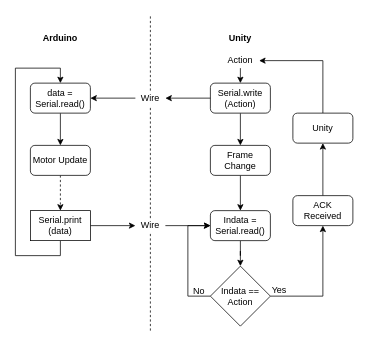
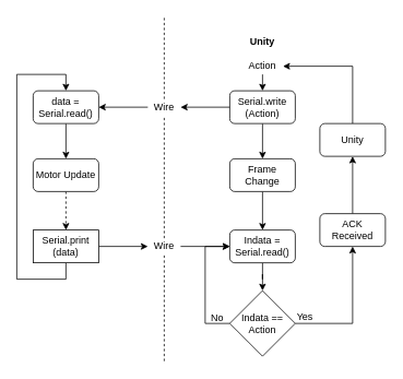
  <mxCell id="0" />
  <mxCell id="1" parent="0" />
  <mxCell id="2" value="" style="endArrow=none;dashed=1;html=1;" edge="1" parent="1" source="11"><mxGeometry width="50" height="50" relative="1" as="geometry"><mxPoint x="200" y="360" as="sourcePoint" /><mxPoint x="200" y="20" as="targetPoint" /></mxGeometry></mxCell>
- <mxCell id="3" value="&lt;b&gt;Arduino&lt;/b&gt;" style="text;html=1;strokeColor=none;fillColor=none;align=center;verticalAlign=middle;whiteSpace=wrap;rounded=0;" vertex="1" parent="1"><mxGeometry x="60" y="40" width="40" height="20" as="geometry" /></mxCell>
  <mxCell id="4" value="&lt;b&gt;Unity&lt;/b&gt;" style="text;html=1;strokeColor=none;fillColor=none;align=center;verticalAlign=middle;whiteSpace=wrap;rounded=0;" vertex="1" parent="1"><mxGeometry x="300" y="40" width="40" height="20" as="geometry" /></mxCell>
  <mxCell id="5" style="edgeStyle=orthogonalEdgeStyle;rounded=0;orthogonalLoop=1;jettySize=auto;html=1;entryX=1;entryY=0.5;entryDx=0;entryDy=0;entryPerimeter=0;" edge="1" parent="1" source="11" target="35"><mxGeometry relative="1" as="geometry"><mxPoint x="120" y="130" as="targetPoint" /></mxGeometry></mxCell>
  <mxCell id="6" style="edgeStyle=orthogonalEdgeStyle;rounded=0;orthogonalLoop=1;jettySize=auto;html=1;entryX=0.5;entryY=0;entryDx=0;entryDy=0;" edge="1" parent="1" source="7" target="29"><mxGeometry relative="1" as="geometry" /></mxCell>
  <mxCell id="7" value="Serial.write (Action)" style="rounded=1;whiteSpace=wrap;html=1;" vertex="1" parent="1"><mxGeometry x="280" y="110" width="80" height="40" as="geometry" /></mxCell>
  <mxCell id="8" style="edgeStyle=orthogonalEdgeStyle;rounded=0;orthogonalLoop=1;jettySize=auto;html=1;exitX=0.5;exitY=1;exitDx=0;exitDy=0;entryX=0.5;entryY=0;entryDx=0;entryDy=0;" edge="1" parent="1" source="9" target="7"><mxGeometry relative="1" as="geometry" /></mxCell>
  <mxCell id="9" value="Action" style="text;html=1;strokeColor=none;fillColor=none;align=center;verticalAlign=middle;whiteSpace=wrap;rounded=0;" vertex="1" parent="1"><mxGeometry x="295" y="70" width="50" height="20" as="geometry" /></mxCell>
  <mxCell id="10" style="edgeStyle=orthogonalEdgeStyle;rounded=0;orthogonalLoop=1;jettySize=auto;html=1;entryX=1;entryY=0.5;entryDx=0;entryDy=0;" edge="1" parent="1" source="7" target="11"><mxGeometry relative="1" as="geometry"><mxPoint x="280" y="130" as="sourcePoint" /><mxPoint x="120" y="130" as="targetPoint" /></mxGeometry></mxCell>
  <mxCell id="11" value="Wire" style="text;html=1;strokeColor=none;fillColor=none;align=center;verticalAlign=middle;whiteSpace=wrap;rounded=0;" vertex="1" parent="1"><mxGeometry x="180" y="120" width="40" height="20" as="geometry" /></mxCell>
  <mxCell id="12" value="" style="endArrow=none;dashed=1;html=1;" edge="1" parent="1" source="30" target="11"><mxGeometry width="50" height="50" relative="1" as="geometry"><mxPoint x="200" y="360" as="sourcePoint" /><mxPoint x="200" y="20" as="targetPoint" /></mxGeometry></mxCell>
  <mxCell id="13" style="edgeStyle=orthogonalEdgeStyle;rounded=0;orthogonalLoop=1;jettySize=auto;html=1;entryX=0;entryY=0.5;entryDx=0;entryDy=0;" edge="1" parent="1" source="15" target="30"><mxGeometry relative="1" as="geometry" /></mxCell>
  <mxCell id="14" style="edgeStyle=orthogonalEdgeStyle;rounded=0;orthogonalLoop=1;jettySize=auto;html=1;entryX=0.5;entryY=0;entryDx=0;entryDy=0;" edge="1" parent="1" source="15" target="35"><mxGeometry relative="1" as="geometry"><Array as="points"><mxPoint x="80" y="340" /><mxPoint x="20" y="340" /><mxPoint x="20" y="90" /><mxPoint x="80" y="90" /></Array></mxGeometry></mxCell>
  <mxCell id="15" value="Serial.print (data)" style="whiteSpace=wrap;html=1;rounded=0;" vertex="1" parent="1"><mxGeometry x="40" y="280" width="80" height="40" as="geometry" /></mxCell>
  <mxCell id="16" style="edgeStyle=orthogonalEdgeStyle;rounded=0;orthogonalLoop=1;jettySize=auto;html=1;entryX=0.5;entryY=0;entryDx=0;entryDy=0;" edge="1" parent="1" source="17" target="21"><mxGeometry relative="1" as="geometry"><mxPoint x="320" y="350" as="targetPoint" /></mxGeometry></mxCell>
  <mxCell id="17" value="Indata = Serial.read()" style="rounded=1;whiteSpace=wrap;html=1;" vertex="1" parent="1"><mxGeometry x="280" y="280" width="80" height="40" as="geometry" /></mxCell>
  <mxCell id="18" style="edgeStyle=orthogonalEdgeStyle;rounded=0;orthogonalLoop=1;jettySize=auto;html=1;entryX=0;entryY=0.5;entryDx=0;entryDy=0;" edge="1" parent="1" source="30" target="17"><mxGeometry relative="1" as="geometry" /></mxCell>
  <mxCell id="19" style="edgeStyle=orthogonalEdgeStyle;rounded=0;orthogonalLoop=1;jettySize=auto;html=1;entryX=0;entryY=0.5;entryDx=0;entryDy=0;exitX=0;exitY=0.5;exitDx=0;exitDy=0;" edge="1" parent="1" source="21" target="17"><mxGeometry relative="1" as="geometry"><mxPoint x="250" y="300" as="targetPoint" /><Array as="points"><mxPoint x="250" y="394" /><mxPoint x="250" y="300" /></Array></mxGeometry></mxCell>
  <mxCell id="20" style="edgeStyle=orthogonalEdgeStyle;rounded=0;orthogonalLoop=1;jettySize=auto;html=1;exitX=1;exitY=0.5;exitDx=0;exitDy=0;entryX=0.5;entryY=1;entryDx=0;entryDy=0;" edge="1" parent="1" source="21" target="23"><mxGeometry relative="1" as="geometry"><mxPoint x="430" y="330" as="targetPoint" /></mxGeometry></mxCell>
  <mxCell id="21" value="Indata == Action" style="rhombus;whiteSpace=wrap;html=1;" vertex="1" parent="1"><mxGeometry x="280" y="354" width="80" height="80" as="geometry" /></mxCell>
  <mxCell id="22" style="edgeStyle=orthogonalEdgeStyle;rounded=0;orthogonalLoop=1;jettySize=auto;html=1;entryX=0.5;entryY=1;entryDx=0;entryDy=0;" edge="1" parent="1" source="23" target="27"><mxGeometry relative="1" as="geometry" /></mxCell>
  <mxCell id="23" value="ACK Received" style="rounded=1;whiteSpace=wrap;html=1;" vertex="1" parent="1"><mxGeometry x="390" y="260" width="80" height="40" as="geometry" /></mxCell>
  <mxCell id="24" value="No" style="text;html=1;strokeColor=none;fillColor=none;align=center;verticalAlign=middle;whiteSpace=wrap;rounded=0;" vertex="1" parent="1"><mxGeometry x="245" y="378" width="40" height="20" as="geometry" /></mxCell>
  <mxCell id="25" value="Yes" style="text;html=1;strokeColor=none;fillColor=none;align=center;verticalAlign=middle;whiteSpace=wrap;rounded=0;" vertex="1" parent="1"><mxGeometry x="352" y="376" width="40" height="20" as="geometry" /></mxCell>
  <mxCell id="26" style="edgeStyle=orthogonalEdgeStyle;rounded=0;orthogonalLoop=1;jettySize=auto;html=1;entryX=1;entryY=0.5;entryDx=0;entryDy=0;" edge="1" parent="1" source="27" target="9"><mxGeometry relative="1" as="geometry"><Array as="points"><mxPoint x="430" y="80" /></Array></mxGeometry></mxCell>
  <mxCell id="27" value="Unity" style="rounded=1;whiteSpace=wrap;html=1;" vertex="1" parent="1"><mxGeometry x="390" y="150" width="80" height="40" as="geometry" /></mxCell>
  <mxCell id="28" style="edgeStyle=orthogonalEdgeStyle;rounded=0;orthogonalLoop=1;jettySize=auto;html=1;entryX=0.5;entryY=0;entryDx=0;entryDy=0;" edge="1" parent="1" source="29" target="17"><mxGeometry relative="1" as="geometry" /></mxCell>
  <mxCell id="29" value="Frame Change" style="rounded=1;whiteSpace=wrap;html=1;" vertex="1" parent="1"><mxGeometry x="280" y="193" width="80" height="40" as="geometry" /></mxCell>
  <mxCell id="30" value="Wire" style="text;html=1;strokeColor=none;fillColor=none;align=center;verticalAlign=middle;whiteSpace=wrap;rounded=0;" vertex="1" parent="1"><mxGeometry x="180" y="290" width="40" height="20" as="geometry" /></mxCell>
  <mxCell id="31" value="" style="endArrow=none;dashed=1;html=1;" edge="1" parent="1" target="30"><mxGeometry width="50" height="50" relative="1" as="geometry"><mxPoint x="200" y="440" as="sourcePoint" /><mxPoint x="200" y="140" as="targetPoint" /></mxGeometry></mxCell>
  <mxCell id="32" style="edgeStyle=orthogonalEdgeStyle;rounded=0;orthogonalLoop=1;jettySize=auto;html=1;entryX=0.5;entryY=0;entryDx=0;entryDy=0;dashed=1;" edge="1" parent="1" source="33" target="15"><mxGeometry relative="1" as="geometry" /></mxCell>
  <mxCell id="33" value="Motor Update" style="rounded=1;whiteSpace=wrap;html=1;" vertex="1" parent="1"><mxGeometry x="40" y="193" width="80" height="40" as="geometry" /></mxCell>
  <mxCell id="34" style="edgeStyle=orthogonalEdgeStyle;rounded=0;orthogonalLoop=1;jettySize=auto;html=1;entryX=0.5;entryY=0;entryDx=0;entryDy=0;" edge="1" parent="1" source="35" target="33"><mxGeometry relative="1" as="geometry" /></mxCell>
  <mxCell id="35" value="data = Serial.read()" style="rounded=1;whiteSpace=wrap;html=1;" vertex="1" parent="1"><mxGeometry x="40" y="110" width="80" height="40" as="geometry" /></mxCell>
